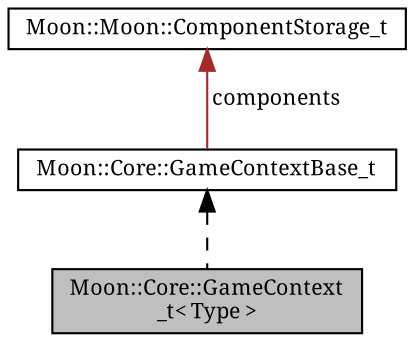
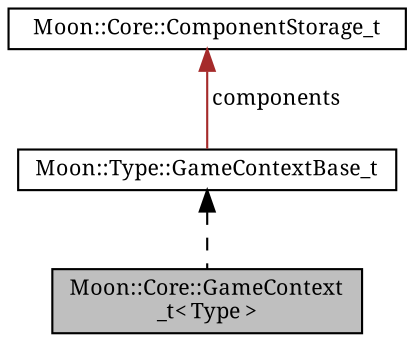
  digraph {
    fontname="Noto Serif"
    node [color=black fillcolor=white fontname="Noto Serif" fontsize=10 shape=box style=filled]
    edge [dir=back fontname="Noto Serif" fontsize=10 labelfontname=Helvetica labelfontsize=10]
    n1 [fillcolor=grey75 fontcolor=black height=0.2 label="Moon::Core::GameContext\l_t\< Type \>" width=0.4]
-   n2 [height=0.2 label="Moon::Core::GameContextBase_t" width=0.4]
-   n3 [height=0.2 label="Moon::Moon::ComponentStorage_t" width=0.4]
+   n2 [height=0.2 label="Moon::Type::GameContextBase_t" width=0.4]
+   n3 [height=0.2 label="Moon::Core::ComponentStorage_t" width=0.4]
    n2 -> n1 [color=black style=dashed]
    n3 -> n2 [color=brown label=" components" style=solid]
  }
